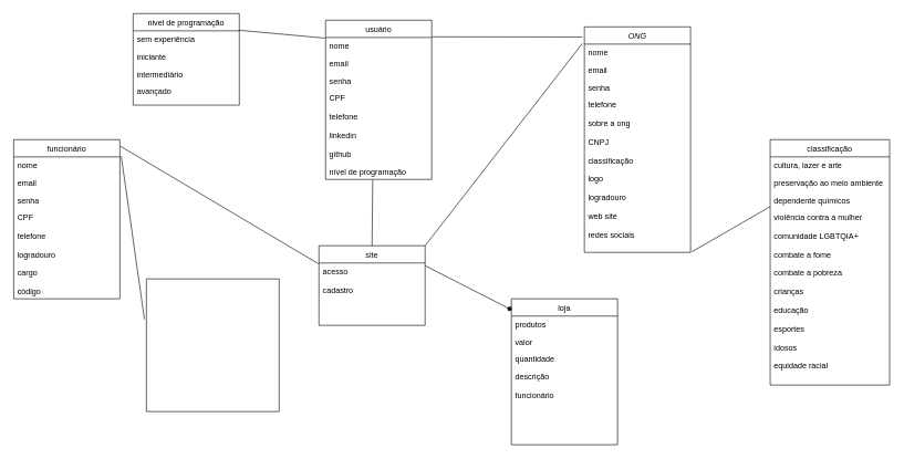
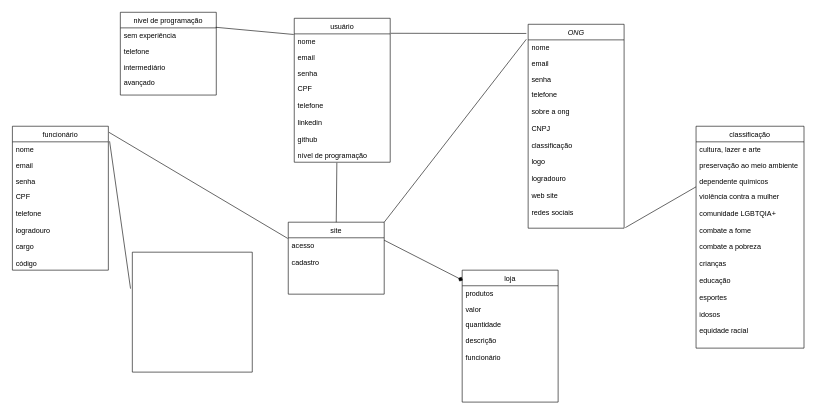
  <mxCell id="0" />
  <mxCell id="1" parent="0" />
  <mxCell id="2" value="ONG" style="swimlane;fontStyle=2;align=center;verticalAlign=top;childLayout=stackLayout;horizontal=1;startSize=26;horizontalStack=0;resizeParent=1;resizeLast=0;collapsible=1;marginBottom=0;rounded=0;shadow=0;strokeWidth=1;" parent="1" vertex="1"><mxGeometry x="880" y="40" width="160" height="340" as="geometry"><mxRectangle x="40" y="20" width="160" height="26" as="alternateBounds" /></mxGeometry></mxCell>
  <mxCell id="3" value="nome " style="text;align=left;verticalAlign=top;spacingLeft=4;spacingRight=4;overflow=hidden;rotatable=0;points=[[0,0.5],[1,0.5]];portConstraint=eastwest;" parent="2" vertex="1"><mxGeometry y="26" width="160" height="26" as="geometry" /></mxCell>
  <mxCell id="4" value="email" style="text;align=left;verticalAlign=top;spacingLeft=4;spacingRight=4;overflow=hidden;rotatable=0;points=[[0,0.5],[1,0.5]];portConstraint=eastwest;rounded=0;shadow=0;html=0;" parent="2" vertex="1"><mxGeometry y="52" width="160" height="26" as="geometry" /></mxCell>
  <mxCell id="5" value="senha" style="text;align=left;verticalAlign=top;spacingLeft=4;spacingRight=4;overflow=hidden;rotatable=0;points=[[0,0.5],[1,0.5]];portConstraint=eastwest;rounded=0;shadow=0;html=0;" parent="2" vertex="1"><mxGeometry y="78" width="160" height="26" as="geometry" /></mxCell>
  <mxCell id="6" value="telefone&#10;&#10;sobre a ong&#10;&#10;CNPJ&#10;&#10;classificação&#10;&#10;logo&#10;&#10;logradouro&#10;&#10;web site&#10;&#10;redes sociais&#10;&#10;" style="text;align=left;verticalAlign=top;spacingLeft=4;spacingRight=4;overflow=hidden;rotatable=0;points=[[0,0.5],[1,0.5]];portConstraint=eastwest;" parent="2" vertex="1"><mxGeometry y="104" width="160" height="236" as="geometry" /></mxCell>
  <mxCell id="7" value="classificação" style="swimlane;fontStyle=0;align=center;verticalAlign=top;childLayout=stackLayout;horizontal=1;startSize=26;horizontalStack=0;resizeParent=1;resizeLast=0;collapsible=1;marginBottom=0;rounded=0;shadow=0;strokeWidth=1;" parent="1" vertex="1"><mxGeometry x="1160" y="210" width="180" height="370" as="geometry"><mxRectangle x="130" y="380" width="160" height="26" as="alternateBounds" /></mxGeometry></mxCell>
  <mxCell id="8" value="cultura, lazer e arte" style="text;align=left;verticalAlign=top;spacingLeft=4;spacingRight=4;overflow=hidden;rotatable=0;points=[[0,0.5],[1,0.5]];portConstraint=eastwest;" parent="7" vertex="1"><mxGeometry y="26" width="180" height="26" as="geometry" /></mxCell>
  <mxCell id="9" value="preservação ao meio ambiente" style="text;align=left;verticalAlign=top;spacingLeft=4;spacingRight=4;overflow=hidden;rotatable=0;points=[[0,0.5],[1,0.5]];portConstraint=eastwest;rounded=0;shadow=0;html=0;" parent="7" vertex="1"><mxGeometry y="52" width="180" height="26" as="geometry" /></mxCell>
  <mxCell id="10" value="dependente químicos" style="text;align=left;verticalAlign=top;spacingLeft=4;spacingRight=4;overflow=hidden;rotatable=0;points=[[0,0.5],[1,0.5]];portConstraint=eastwest;fontStyle=0" parent="7" vertex="1"><mxGeometry y="78" width="180" height="26" as="geometry" /></mxCell>
  <mxCell id="11" value="violência contra a mulher&#10;&#10;comunidade LGBTQIA+&#10;&#10;combate a fome&#10;&#10;combate a pobreza&#10;&#10;crianças&#10;&#10;educação&#10;&#10;esportes&#10;&#10;idosos&#10;&#10;equidade racial" style="text;align=left;verticalAlign=top;spacingLeft=4;spacingRight=4;overflow=hidden;rotatable=0;points=[[0,0.5],[1,0.5]];portConstraint=eastwest;" parent="7" vertex="1"><mxGeometry y="104" width="180" height="266" as="geometry" /></mxCell>
  <mxCell id="12" value="nivel de programação" style="swimlane;fontStyle=0;align=center;verticalAlign=top;childLayout=stackLayout;horizontal=1;startSize=26;horizontalStack=0;resizeParent=1;resizeLast=0;collapsible=1;marginBottom=0;rounded=0;shadow=0;strokeWidth=1;" parent="1" vertex="1"><mxGeometry x="200" y="20" width="160" height="138" as="geometry"><mxRectangle x="130" y="380" width="160" height="26" as="alternateBounds" /></mxGeometry></mxCell>
  <mxCell id="13" value="sem experiência" style="text;align=left;verticalAlign=top;spacingLeft=4;spacingRight=4;overflow=hidden;rotatable=0;points=[[0,0.5],[1,0.5]];portConstraint=eastwest;" parent="12" vertex="1"><mxGeometry y="26" width="160" height="26" as="geometry" /></mxCell>
- <mxCell id="14" value="iniciante" style="text;align=left;verticalAlign=top;spacingLeft=4;spacingRight=4;overflow=hidden;rotatable=0;points=[[0,0.5],[1,0.5]];portConstraint=eastwest;rounded=0;shadow=0;html=0;" parent="12" vertex="1"><mxGeometry y="52" width="160" height="26" as="geometry" /></mxCell>
+ <mxCell id="14" value="telefone" style="text;align=left;verticalAlign=top;spacingLeft=4;spacingRight=4;overflow=hidden;rotatable=0;points=[[0,0.5],[1,0.5]];portConstraint=eastwest;rounded=0;shadow=0;html=0;" parent="12" vertex="1"><mxGeometry y="52" width="160" height="26" as="geometry" /></mxCell>
  <mxCell id="15" value="intermediário" style="text;align=left;verticalAlign=top;spacingLeft=4;spacingRight=4;overflow=hidden;rotatable=0;points=[[0,0.5],[1,0.5]];portConstraint=eastwest;fontStyle=0" parent="12" vertex="1"><mxGeometry y="78" width="160" height="26" as="geometry" /></mxCell>
  <mxCell id="16" value="avançado" style="text;align=left;verticalAlign=top;spacingLeft=4;spacingRight=4;overflow=hidden;rotatable=0;points=[[0,0.5],[1,0.5]];portConstraint=eastwest;" parent="12" vertex="1"><mxGeometry y="104" width="160" height="26" as="geometry" /></mxCell>
  <mxCell id="17" value="usuário" style="swimlane;fontStyle=0;align=center;verticalAlign=top;childLayout=stackLayout;horizontal=1;startSize=26;horizontalStack=0;resizeParent=1;resizeLast=0;collapsible=1;marginBottom=0;rounded=0;shadow=0;strokeWidth=1;" parent="1" vertex="1"><mxGeometry x="490" y="30" width="160" height="240" as="geometry"><mxRectangle x="130" y="380" width="160" height="26" as="alternateBounds" /></mxGeometry></mxCell>
  <mxCell id="18" value="nome" style="text;align=left;verticalAlign=top;spacingLeft=4;spacingRight=4;overflow=hidden;rotatable=0;points=[[0,0.5],[1,0.5]];portConstraint=eastwest;" parent="17" vertex="1"><mxGeometry y="26" width="160" height="26" as="geometry" /></mxCell>
  <mxCell id="19" value="email" style="text;align=left;verticalAlign=top;spacingLeft=4;spacingRight=4;overflow=hidden;rotatable=0;points=[[0,0.5],[1,0.5]];portConstraint=eastwest;rounded=0;shadow=0;html=0;" parent="17" vertex="1"><mxGeometry y="52" width="160" height="26" as="geometry" /></mxCell>
  <mxCell id="20" value="senha" style="text;align=left;verticalAlign=top;spacingLeft=4;spacingRight=4;overflow=hidden;rotatable=0;points=[[0,0.5],[1,0.5]];portConstraint=eastwest;fontStyle=0" parent="17" vertex="1"><mxGeometry y="78" width="160" height="26" as="geometry" /></mxCell>
  <mxCell id="21" value="CPF&#10;&#10;telefone&#10;&#10;linkedin&#10;&#10;github&#10;&#10;nível de programação" style="text;align=left;verticalAlign=top;spacingLeft=4;spacingRight=4;overflow=hidden;rotatable=0;points=[[0,0.5],[1,0.5]];portConstraint=eastwest;" parent="17" vertex="1"><mxGeometry y="104" width="160" height="136" as="geometry" /></mxCell>
  <mxCell id="22" value="loja" style="swimlane;fontStyle=0;align=center;verticalAlign=top;childLayout=stackLayout;horizontal=1;startSize=26;horizontalStack=0;resizeParent=1;resizeLast=0;collapsible=1;marginBottom=0;rounded=0;shadow=0;strokeWidth=1;" parent="1" vertex="1"><mxGeometry x="770" y="450" width="160" height="220" as="geometry"><mxRectangle x="130" y="380" width="160" height="26" as="alternateBounds" /></mxGeometry></mxCell>
  <mxCell id="23" value="produtos" style="text;align=left;verticalAlign=top;spacingLeft=4;spacingRight=4;overflow=hidden;rotatable=0;points=[[0,0.5],[1,0.5]];portConstraint=eastwest;" parent="22" vertex="1"><mxGeometry y="26" width="160" height="26" as="geometry" /></mxCell>
  <mxCell id="24" value="valor" style="text;align=left;verticalAlign=top;spacingLeft=4;spacingRight=4;overflow=hidden;rotatable=0;points=[[0,0.5],[1,0.5]];portConstraint=eastwest;rounded=0;shadow=0;html=0;" parent="22" vertex="1"><mxGeometry y="52" width="160" height="26" as="geometry" /></mxCell>
  <mxCell id="25" value="quantidade" style="text;align=left;verticalAlign=top;spacingLeft=4;spacingRight=4;overflow=hidden;rotatable=0;points=[[0,0.5],[1,0.5]];portConstraint=eastwest;fontStyle=0" parent="22" vertex="1"><mxGeometry y="78" width="160" height="26" as="geometry" /></mxCell>
  <mxCell id="26" value="descrição&#10;&#10;funcionário&#10;&#10;" style="text;align=left;verticalAlign=top;spacingLeft=4;spacingRight=4;overflow=hidden;rotatable=0;points=[[0,0.5],[1,0.5]];portConstraint=eastwest;" parent="22" vertex="1"><mxGeometry y="104" width="160" height="116" as="geometry" /></mxCell>
  <mxCell id="27" value="funcionário" style="swimlane;fontStyle=0;align=center;verticalAlign=top;childLayout=stackLayout;horizontal=1;startSize=26;horizontalStack=0;resizeParent=1;resizeLast=0;collapsible=1;marginBottom=0;rounded=0;shadow=0;strokeWidth=1;" parent="1" vertex="1"><mxGeometry x="20" y="210" width="160" height="240" as="geometry"><mxRectangle x="130" y="380" width="160" height="26" as="alternateBounds" /></mxGeometry></mxCell>
  <mxCell id="28" value="nome" style="text;align=left;verticalAlign=top;spacingLeft=4;spacingRight=4;overflow=hidden;rotatable=0;points=[[0,0.5],[1,0.5]];portConstraint=eastwest;" parent="27" vertex="1"><mxGeometry y="26" width="160" height="26" as="geometry" /></mxCell>
  <mxCell id="29" value="email" style="text;align=left;verticalAlign=top;spacingLeft=4;spacingRight=4;overflow=hidden;rotatable=0;points=[[0,0.5],[1,0.5]];portConstraint=eastwest;rounded=0;shadow=0;html=0;" parent="27" vertex="1"><mxGeometry y="52" width="160" height="26" as="geometry" /></mxCell>
  <mxCell id="30" value="senha" style="text;align=left;verticalAlign=top;spacingLeft=4;spacingRight=4;overflow=hidden;rotatable=0;points=[[0,0.5],[1,0.5]];portConstraint=eastwest;fontStyle=0" parent="27" vertex="1"><mxGeometry y="78" width="160" height="26" as="geometry" /></mxCell>
  <mxCell id="31" value="CPF&#10;&#10;telefone&#10;&#10;logradouro&#10;&#10;cargo&#10;&#10;código" style="text;align=left;verticalAlign=top;spacingLeft=4;spacingRight=4;overflow=hidden;rotatable=0;points=[[0,0.5],[1,0.5]];portConstraint=eastwest;" parent="27" vertex="1"><mxGeometry y="104" width="160" height="136" as="geometry" /></mxCell>
  <mxCell id="32" value="" style="swimlane;startSize=0;" parent="1" vertex="1"><mxGeometry x="220" y="420" width="200" height="200" as="geometry"><mxRectangle x="120" y="-50" width="50" height="40" as="alternateBounds" /></mxGeometry></mxCell>
  <mxCell id="33" value="" style="endArrow=none;html=1;rounded=0;exitX=1.006;exitY=0.042;exitDx=0;exitDy=0;exitPerimeter=0;entryX=-0.006;entryY=0.011;entryDx=0;entryDy=0;entryPerimeter=0;" parent="1" source="27" target="35" edge="1"><mxGeometry width="50" height="50" relative="1" as="geometry"><mxPoint x="280" y="290.004" as="sourcePoint" /><mxPoint x="440" y="335.98" as="targetPoint" /></mxGeometry></mxCell>
  <mxCell id="34" value="site" style="swimlane;fontStyle=0;align=center;verticalAlign=top;childLayout=stackLayout;horizontal=1;startSize=26;horizontalStack=0;resizeParent=1;resizeLast=0;collapsible=1;marginBottom=0;rounded=0;shadow=0;strokeWidth=1;" parent="1" vertex="1"><mxGeometry x="480" y="370" width="160" height="120" as="geometry"><mxRectangle x="340" y="380" width="170" height="26" as="alternateBounds" /></mxGeometry></mxCell>
  <mxCell id="35" value="acesso&#10;&#10;cadastro&#10;&#10;" style="text;align=left;verticalAlign=top;spacingLeft=4;spacingRight=4;overflow=hidden;rotatable=0;points=[[0,0.5],[1,0.5]];portConstraint=eastwest;" parent="34" vertex="1"><mxGeometry y="26" width="160" height="94" as="geometry" /></mxCell>
  <mxCell id="36" value="" style="endArrow=none;html=1;rounded=0;entryX=-0.015;entryY=0.304;entryDx=0;entryDy=0;entryPerimeter=0;exitX=1.013;exitY=-0.038;exitDx=0;exitDy=0;exitPerimeter=0;" parent="1" source="28" target="32" edge="1"><mxGeometry width="50" height="50" relative="1" as="geometry"><mxPoint x="270" y="390" as="sourcePoint" /><mxPoint x="320" y="340" as="targetPoint" /></mxGeometry></mxCell>
  <mxCell id="37" value="" style="endArrow=none;html=1;rounded=0;exitX=1;exitY=0;exitDx=0;exitDy=0;entryX=-0.019;entryY=-0.038;entryDx=0;entryDy=0;entryPerimeter=0;" parent="1" source="34" target="3" edge="1"><mxGeometry width="50" height="50" relative="1" as="geometry"><mxPoint x="660" y="283.05" as="sourcePoint" /><mxPoint x="888.08" y="170.004" as="targetPoint" /></mxGeometry></mxCell>
  <mxCell id="38" value="" style="endArrow=none;html=1;rounded=0;exitX=0.5;exitY=0;exitDx=0;exitDy=0;entryX=0.444;entryY=1.007;entryDx=0;entryDy=0;entryPerimeter=0;" parent="1" source="34" target="21" edge="1"><mxGeometry width="50" height="50" relative="1" as="geometry"><mxPoint x="430" y="347.982" as="sourcePoint" /><mxPoint x="572.96" y="280.002" as="targetPoint" /></mxGeometry></mxCell>
  <mxCell id="39" value="" style="endArrow=none;html=1;rounded=0;exitX=1.006;exitY=-0.038;exitDx=0;exitDy=0;exitPerimeter=0;entryX=-0.019;entryY=0.045;entryDx=0;entryDy=0;entryPerimeter=0;" parent="1" target="2" edge="1" source="18"><mxGeometry width="50" height="50" relative="1" as="geometry"><mxPoint x="660" y="67.982" as="sourcePoint" /><mxPoint x="802.96" y="0.002" as="targetPoint" /></mxGeometry></mxCell>
  <mxCell id="40" value="" style="endArrow=diamond;html=1;rounded=0;exitX=1;exitY=0.043;exitDx=0;exitDy=0;exitPerimeter=0;entryX=0.006;entryY=0.077;entryDx=0;entryDy=0;entryPerimeter=0;" edge="1" parent="1" source="35" target="22"><mxGeometry width="50" height="50" relative="1" as="geometry"><mxPoint x="290.96" y="260.08" as="sourcePoint" /><mxPoint x="529.04" y="427.034" as="targetPoint" /></mxGeometry></mxCell>
  <mxCell id="41" value="" style="endArrow=none;html=1;rounded=0;exitX=1.013;exitY=0.996;exitDx=0;exitDy=0;exitPerimeter=0;entryX=0;entryY=0.885;entryDx=0;entryDy=0;entryPerimeter=0;" edge="1" parent="1" source="6" target="10"><mxGeometry width="50" height="50" relative="1" as="geometry"><mxPoint x="1050.96" y="110" as="sourcePoint" /><mxPoint x="1289.04" y="276.954" as="targetPoint" /></mxGeometry></mxCell>
  <mxCell id="42" value="" style="endArrow=none;html=1;rounded=0;entryX=-0.006;entryY=0.038;entryDx=0;entryDy=0;entryPerimeter=0;exitX=0.994;exitY=-0.038;exitDx=0;exitDy=0;exitPerimeter=0;" edge="1" parent="1" source="13" target="18"><mxGeometry width="50" height="50" relative="1" as="geometry"><mxPoint x="330" y="57" as="sourcePoint" /><mxPoint x="559.04" y="457.034" as="targetPoint" /></mxGeometry></mxCell>
